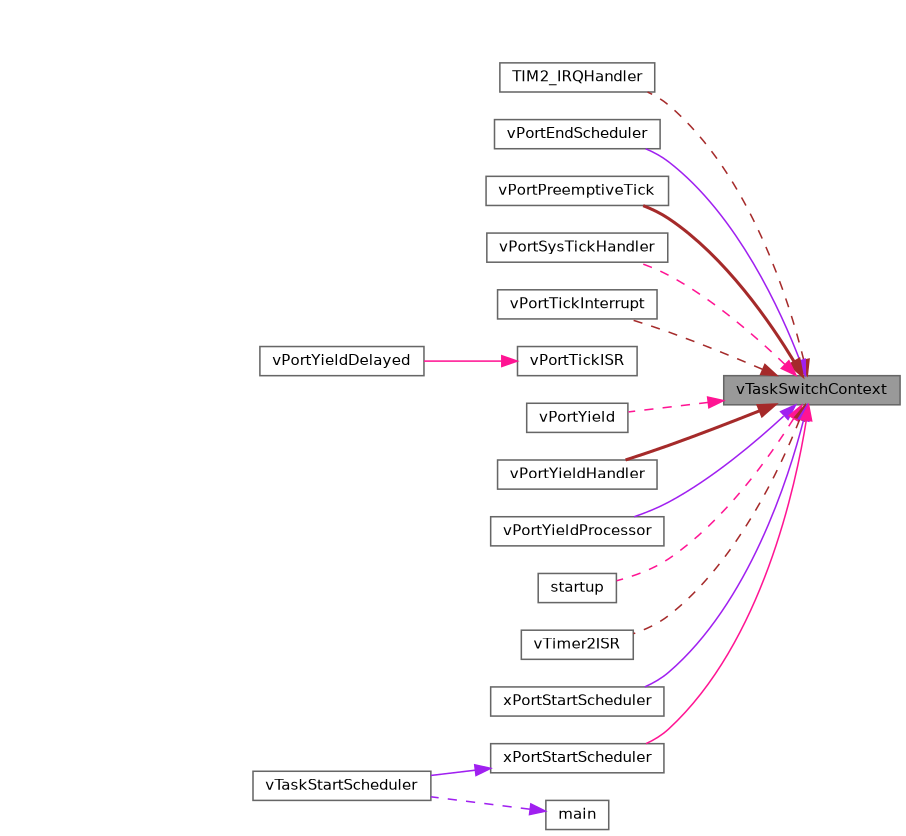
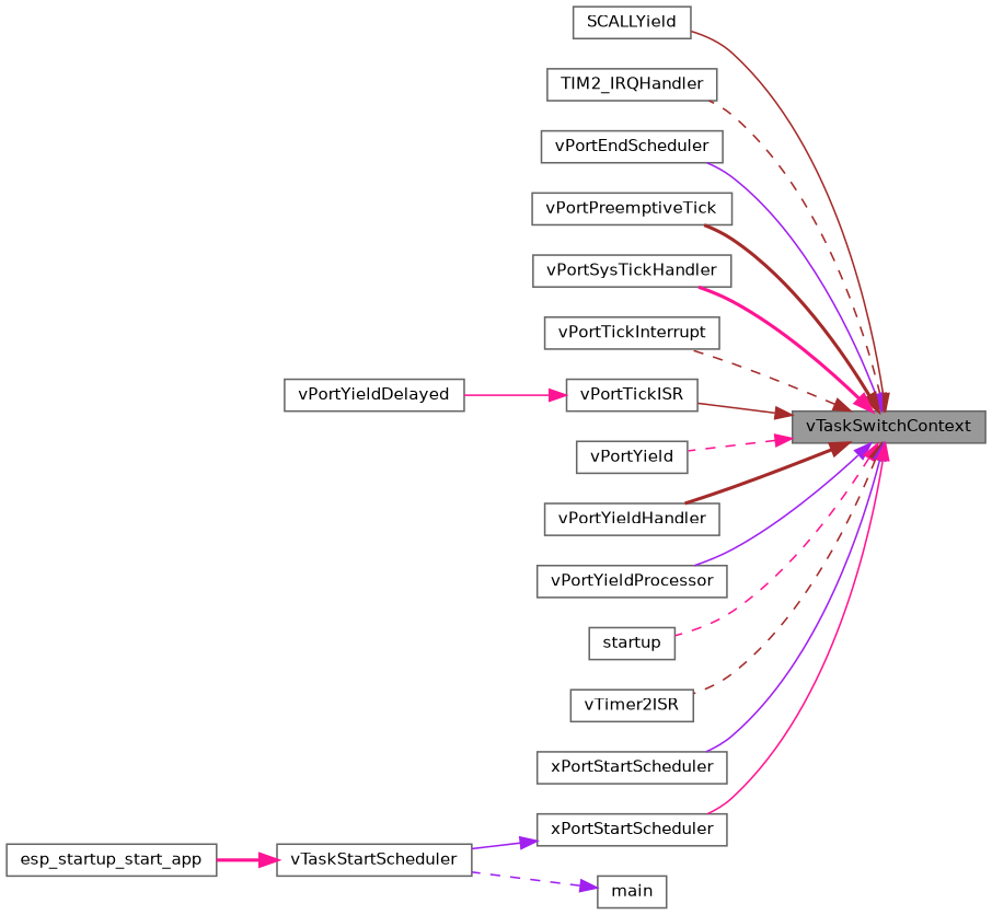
  digraph {
    rankdir=RL
    node [color=grey40 fillcolor=white fontname=Helvetica fontsize=10 shape=box style=filled]
    edge [color=brown dir=back fontname=Helvetica fontsize=10 labelfontname=Helvetica labelfontsize=10 style=solid]
    n1 [color=gray40 fillcolor=grey60 fontcolor=black height=0.2 label=vTaskSwitchContext width=0.4]
+   n2 [height=0.2 label=SCALLYield width=0.4]
    n3 [height=0.2 label=TIM2_IRQHandler width=0.4]
    n4 [height=0.2 label=vPortEndScheduler width=0.4]
    n5 [height=0.2 label=vPortPreemptiveTick width=0.4]
    n6 [height=0.2 label=vPortSysTickHandler width=0.4]
    n7 [height=0.2 label=vPortTickInterrupt width=0.4]
    n8 [height=0.2 label=vPortTickISR width=0.4]
    n9 [height=0.2 label=vPortYield width=0.4]
    n10 [height=0.2 label=vPortYieldHandler width=0.4]
    n11 [height=0.2 label=vPortYieldProcessor width=0.4]
    n12 [height=0.2 label=startup width=0.4]
    n13 [height=0.2 label=vTimer2ISR width=0.4]
    n14 [height=0.2 label=xPortStartScheduler width=0.4]
    n15 [height=0.2 label=xPortStartScheduler width=0.4]
    n16 [height=0.2 label=vPortYieldDelayed width=0.4]
    n17 [height=0.2 label=vTaskStartScheduler width=0.4]
+   n18 [height=0.2 label=esp_startup_start_app width=0.4]
    n19 [height=0.2 label=main width=0.4]
+   n1 -> n2
    n1 -> n3 [style=dashed]
    n1 -> n4 [color=purple]
    n1 -> n5 [style=bold]
-   n1 -> n6 [color=deeppink style=dashed]
+   n1 -> n6 [color=deeppink style=bold]
    n1 -> n7 [style=dashed]
+   n1 -> n8
    n1 -> n9 [color=deeppink style=dashed]
    n1 -> n10 [style=bold]
    n1 -> n11 [color=purple]
    n1 -> n12 [color=deeppink style=dashed]
    n1 -> n13 [style=dashed]
    n1 -> n14 [color=purple]
    n1 -> n15 [color=deeppink]
    n8 -> n16 [color=deeppink]
    n15 -> n17 [color=purple]
+   n17 -> n18 [color=deeppink style=bold]
    n19 -> n17 [color=purple style=dashed]
  }
